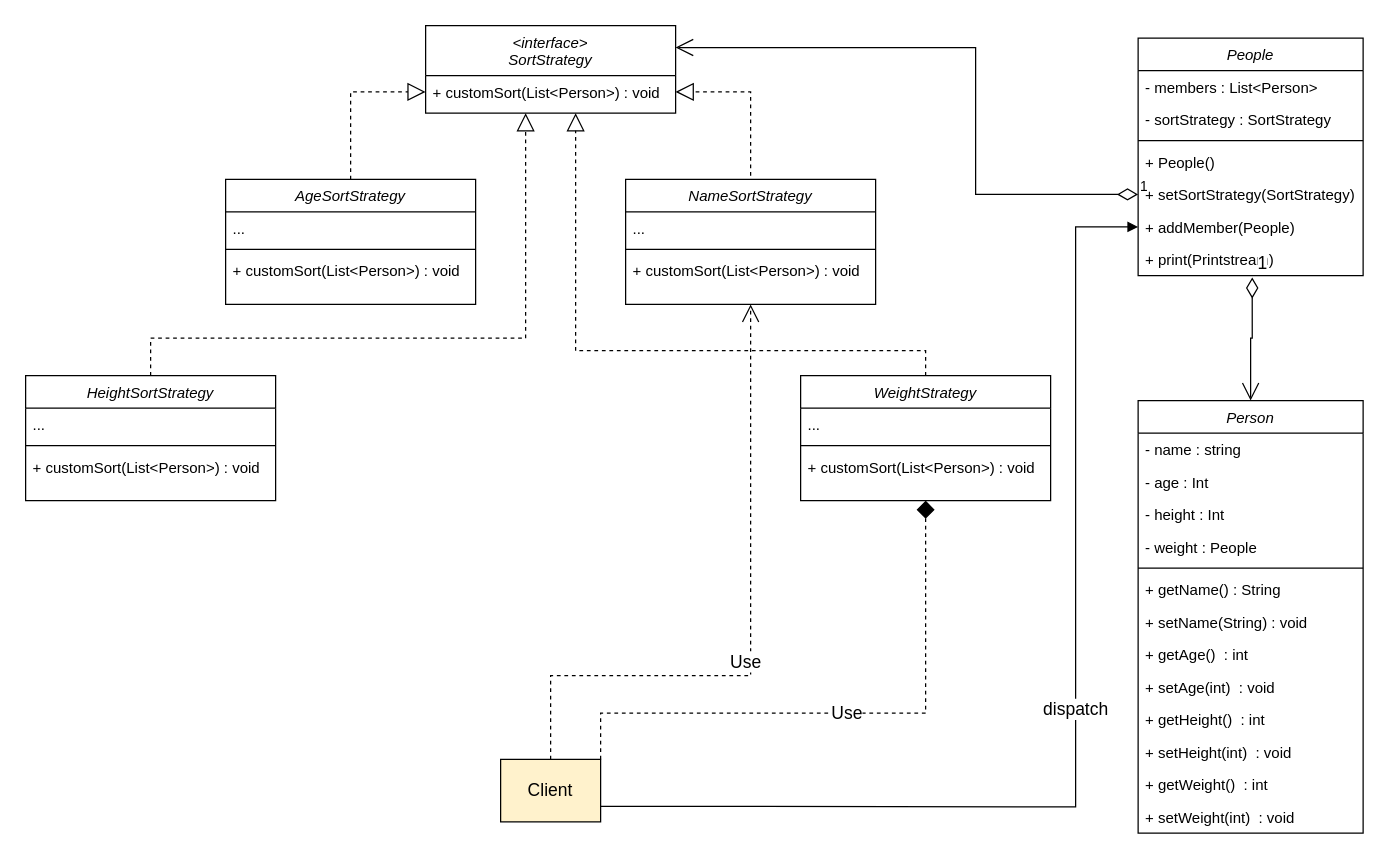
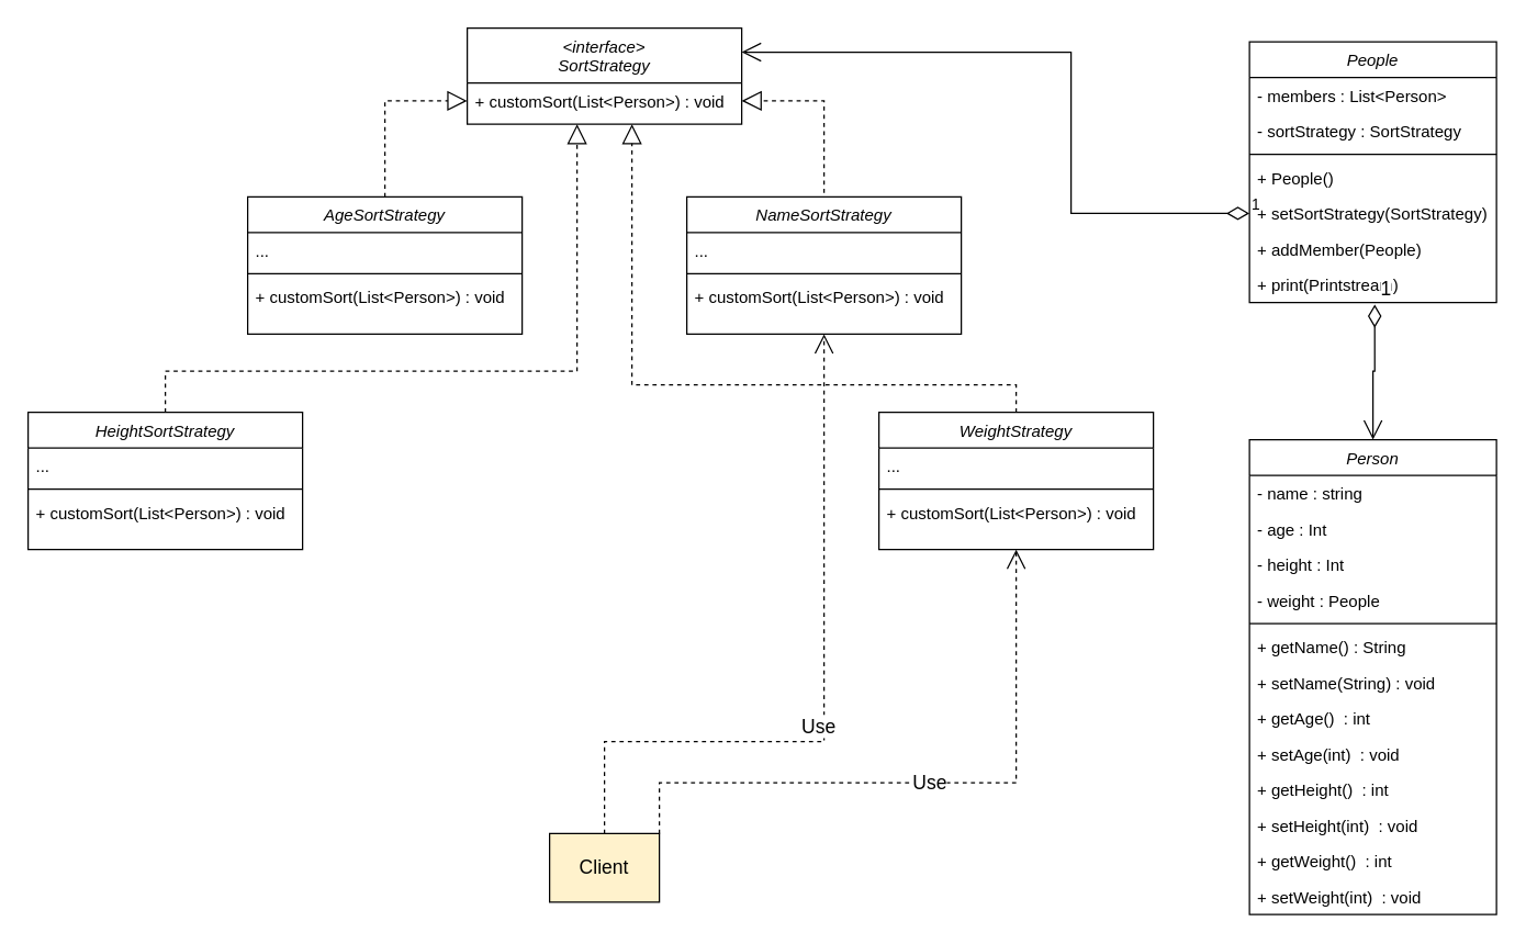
  <mxCell id="0" />
  <mxCell id="1" parent="0" />
  <mxCell id="2" value="AgeSortStrategy" style="swimlane;fontStyle=2;align=center;verticalAlign=top;childLayout=stackLayout;horizontal=1;startSize=26;horizontalStack=0;resizeParent=1;resizeLast=0;collapsible=1;marginBottom=0;rounded=0;shadow=0;strokeWidth=1;" parent="1" vertex="1"><mxGeometry x="180" y="143" width="200" height="100" as="geometry"><mxRectangle x="230" y="140" width="160" height="26" as="alternateBounds" /></mxGeometry></mxCell>
  <mxCell id="3" value="..." style="text;align=left;verticalAlign=top;spacingLeft=4;spacingRight=4;overflow=hidden;rotatable=0;points=[[0,0.5],[1,0.5]];portConstraint=eastwest;" parent="2" vertex="1"><mxGeometry y="26" width="200" height="26" as="geometry" /></mxCell>
  <mxCell id="4" value="" style="line;html=1;strokeWidth=1;align=left;verticalAlign=middle;spacingTop=-1;spacingLeft=3;spacingRight=3;rotatable=0;labelPosition=right;points=[];portConstraint=eastwest;" parent="2" vertex="1"><mxGeometry y="52" width="200" height="8" as="geometry" /></mxCell>
  <mxCell id="5" value="+ customSort(List&lt;Person&gt;) : void" style="text;align=left;verticalAlign=top;spacingLeft=4;spacingRight=4;overflow=hidden;rotatable=0;points=[[0,0.5],[1,0.5]];portConstraint=eastwest;rounded=0;shadow=0;html=0;" parent="2" vertex="1"><mxGeometry y="60" width="200" height="26" as="geometry" /></mxCell>
  <mxCell id="6" value="HeightSortStrategy" style="swimlane;fontStyle=2;align=center;verticalAlign=top;childLayout=stackLayout;horizontal=1;startSize=26;horizontalStack=0;resizeParent=1;resizeLast=0;collapsible=1;marginBottom=0;rounded=0;shadow=0;strokeWidth=1;" parent="1" vertex="1"><mxGeometry x="20" y="300" width="200" height="100" as="geometry"><mxRectangle x="230" y="140" width="160" height="26" as="alternateBounds" /></mxGeometry></mxCell>
  <mxCell id="7" value="..." style="text;align=left;verticalAlign=top;spacingLeft=4;spacingRight=4;overflow=hidden;rotatable=0;points=[[0,0.5],[1,0.5]];portConstraint=eastwest;" parent="6" vertex="1"><mxGeometry y="26" width="200" height="26" as="geometry" /></mxCell>
  <mxCell id="8" value="" style="line;html=1;strokeWidth=1;align=left;verticalAlign=middle;spacingTop=-1;spacingLeft=3;spacingRight=3;rotatable=0;labelPosition=right;points=[];portConstraint=eastwest;" parent="6" vertex="1"><mxGeometry y="52" width="200" height="8" as="geometry" /></mxCell>
  <mxCell id="9" value="+ customSort(List&lt;Person&gt;) : void" style="text;align=left;verticalAlign=top;spacingLeft=4;spacingRight=4;overflow=hidden;rotatable=0;points=[[0,0.5],[1,0.5]];portConstraint=eastwest;rounded=0;shadow=0;html=0;" parent="6" vertex="1"><mxGeometry y="60" width="200" height="26" as="geometry" /></mxCell>
  <mxCell id="10" value="NameSortStrategy" style="swimlane;fontStyle=2;align=center;verticalAlign=top;childLayout=stackLayout;horizontal=1;startSize=26;horizontalStack=0;resizeParent=1;resizeLast=0;collapsible=1;marginBottom=0;rounded=0;shadow=0;strokeWidth=1;" parent="1" vertex="1"><mxGeometry x="500" y="143" width="200" height="100" as="geometry"><mxRectangle x="230" y="140" width="160" height="26" as="alternateBounds" /></mxGeometry></mxCell>
  <mxCell id="11" value="..." style="text;align=left;verticalAlign=top;spacingLeft=4;spacingRight=4;overflow=hidden;rotatable=0;points=[[0,0.5],[1,0.5]];portConstraint=eastwest;" parent="10" vertex="1"><mxGeometry y="26" width="200" height="26" as="geometry" /></mxCell>
  <mxCell id="12" value="" style="line;html=1;strokeWidth=1;align=left;verticalAlign=middle;spacingTop=-1;spacingLeft=3;spacingRight=3;rotatable=0;labelPosition=right;points=[];portConstraint=eastwest;" parent="10" vertex="1"><mxGeometry y="52" width="200" height="8" as="geometry" /></mxCell>
  <mxCell id="13" value="+ customSort(List&lt;Person&gt;) : void" style="text;align=left;verticalAlign=top;spacingLeft=4;spacingRight=4;overflow=hidden;rotatable=0;points=[[0,0.5],[1,0.5]];portConstraint=eastwest;rounded=0;shadow=0;html=0;" parent="10" vertex="1"><mxGeometry y="60" width="200" height="26" as="geometry" /></mxCell>
  <mxCell id="14" value="WeightStrategy" style="swimlane;fontStyle=2;align=center;verticalAlign=top;childLayout=stackLayout;horizontal=1;startSize=26;horizontalStack=0;resizeParent=1;resizeLast=0;collapsible=1;marginBottom=0;rounded=0;shadow=0;strokeWidth=1;" parent="1" vertex="1"><mxGeometry x="640" y="300" width="200" height="100" as="geometry"><mxRectangle x="230" y="140" width="160" height="26" as="alternateBounds" /></mxGeometry></mxCell>
  <mxCell id="15" value="..." style="text;align=left;verticalAlign=top;spacingLeft=4;spacingRight=4;overflow=hidden;rotatable=0;points=[[0,0.5],[1,0.5]];portConstraint=eastwest;" parent="14" vertex="1"><mxGeometry y="26" width="200" height="26" as="geometry" /></mxCell>
  <mxCell id="16" value="" style="line;html=1;strokeWidth=1;align=left;verticalAlign=middle;spacingTop=-1;spacingLeft=3;spacingRight=3;rotatable=0;labelPosition=right;points=[];portConstraint=eastwest;" parent="14" vertex="1"><mxGeometry y="52" width="200" height="8" as="geometry" /></mxCell>
  <mxCell id="17" value="+ customSort(List&lt;Person&gt;) : void" style="text;align=left;verticalAlign=top;spacingLeft=4;spacingRight=4;overflow=hidden;rotatable=0;points=[[0,0.5],[1,0.5]];portConstraint=eastwest;rounded=0;shadow=0;html=0;" parent="14" vertex="1"><mxGeometry y="60" width="200" height="26" as="geometry" /></mxCell>
  <mxCell id="18" value="&lt;interface&gt;&#10;SortStrategy" style="swimlane;fontStyle=2;align=center;verticalAlign=top;childLayout=stackLayout;horizontal=1;startSize=40;horizontalStack=0;resizeParent=1;resizeLast=0;collapsible=1;marginBottom=0;rounded=0;shadow=0;strokeWidth=1;" parent="1" vertex="1"><mxGeometry x="340" y="20" width="200" height="70" as="geometry"><mxRectangle x="230" y="140" width="160" height="26" as="alternateBounds" /></mxGeometry></mxCell>
  <mxCell id="19" value="+ customSort(List&lt;Person&gt;) : void" style="text;align=left;verticalAlign=top;spacingLeft=4;spacingRight=4;overflow=hidden;rotatable=0;points=[[0,0.5],[1,0.5]];portConstraint=eastwest;rounded=0;shadow=0;html=0;" parent="18" vertex="1"><mxGeometry y="40" width="200" height="26" as="geometry" /></mxCell>
  <mxCell id="20" value="People" style="swimlane;fontStyle=2;align=center;verticalAlign=top;childLayout=stackLayout;horizontal=1;startSize=26;horizontalStack=0;resizeParent=1;resizeLast=0;collapsible=1;marginBottom=0;rounded=0;shadow=0;strokeWidth=1;" parent="1" vertex="1"><mxGeometry x="910" y="30" width="180" height="190" as="geometry"><mxRectangle x="230" y="140" width="160" height="26" as="alternateBounds" /></mxGeometry></mxCell>
  <mxCell id="21" value="- members : List&lt;Person&gt;" style="text;align=left;verticalAlign=top;spacingLeft=4;spacingRight=4;overflow=hidden;rotatable=0;points=[[0,0.5],[1,0.5]];portConstraint=eastwest;" parent="20" vertex="1"><mxGeometry y="26" width="180" height="26" as="geometry" /></mxCell>
  <mxCell id="22" value="- sortStrategy : SortStrategy" style="text;align=left;verticalAlign=top;spacingLeft=4;spacingRight=4;overflow=hidden;rotatable=0;points=[[0,0.5],[1,0.5]];portConstraint=eastwest;" parent="20" vertex="1"><mxGeometry y="52" width="180" height="26" as="geometry" /></mxCell>
  <mxCell id="23" value="" style="line;html=1;strokeWidth=1;align=left;verticalAlign=middle;spacingTop=-1;spacingLeft=3;spacingRight=3;rotatable=0;labelPosition=right;points=[];portConstraint=eastwest;" parent="20" vertex="1"><mxGeometry y="78" width="180" height="8" as="geometry" /></mxCell>
  <mxCell id="24" value="+ People()" style="text;align=left;verticalAlign=top;spacingLeft=4;spacingRight=4;overflow=hidden;rotatable=0;points=[[0,0.5],[1,0.5]];portConstraint=eastwest;rounded=0;shadow=0;html=0;" parent="20" vertex="1"><mxGeometry y="86" width="180" height="26" as="geometry" /></mxCell>
  <mxCell id="25" value="+ setSortStrategy(SortStrategy)" style="text;align=left;verticalAlign=top;spacingLeft=4;spacingRight=4;overflow=hidden;rotatable=0;points=[[0,0.5],[1,0.5]];portConstraint=eastwest;rounded=0;shadow=0;html=0;" parent="20" vertex="1"><mxGeometry y="112" width="180" height="26" as="geometry" /></mxCell>
  <mxCell id="26" value="+ addMember(People)" style="text;align=left;verticalAlign=top;spacingLeft=4;spacingRight=4;overflow=hidden;rotatable=0;points=[[0,0.5],[1,0.5]];portConstraint=eastwest;rounded=0;shadow=0;html=0;" parent="20" vertex="1"><mxGeometry y="138" width="180" height="26" as="geometry" /></mxCell>
  <mxCell id="27" value="+ print(Printstream)" style="text;align=left;verticalAlign=top;spacingLeft=4;spacingRight=4;overflow=hidden;rotatable=0;points=[[0,0.5],[1,0.5]];portConstraint=eastwest;rounded=0;shadow=0;html=0;" parent="20" vertex="1"><mxGeometry y="164" width="180" height="26" as="geometry" /></mxCell>
  <mxCell id="28" value="Person" style="swimlane;fontStyle=2;align=center;verticalAlign=top;childLayout=stackLayout;horizontal=1;startSize=26;horizontalStack=0;resizeParent=1;resizeLast=0;collapsible=1;marginBottom=0;rounded=0;shadow=0;strokeWidth=1;" parent="1" vertex="1"><mxGeometry x="910" y="320" width="180" height="346" as="geometry"><mxRectangle x="230" y="140" width="160" height="26" as="alternateBounds" /></mxGeometry></mxCell>
  <mxCell id="29" value="- name : string" style="text;align=left;verticalAlign=top;spacingLeft=4;spacingRight=4;overflow=hidden;rotatable=0;points=[[0,0.5],[1,0.5]];portConstraint=eastwest;" parent="28" vertex="1"><mxGeometry y="26" width="180" height="26" as="geometry" /></mxCell>
  <mxCell id="30" value="- age : Int" style="text;align=left;verticalAlign=top;spacingLeft=4;spacingRight=4;overflow=hidden;rotatable=0;points=[[0,0.5],[1,0.5]];portConstraint=eastwest;" parent="28" vertex="1"><mxGeometry y="52" width="180" height="26" as="geometry" /></mxCell>
  <mxCell id="31" value="- height : Int" style="text;align=left;verticalAlign=top;spacingLeft=4;spacingRight=4;overflow=hidden;rotatable=0;points=[[0,0.5],[1,0.5]];portConstraint=eastwest;" parent="28" vertex="1"><mxGeometry y="78" width="180" height="26" as="geometry" /></mxCell>
  <mxCell id="32" value="- weight : People" style="text;align=left;verticalAlign=top;spacingLeft=4;spacingRight=4;overflow=hidden;rotatable=0;points=[[0,0.5],[1,0.5]];portConstraint=eastwest;" parent="28" vertex="1"><mxGeometry y="104" width="180" height="26" as="geometry" /></mxCell>
  <mxCell id="33" value="" style="line;html=1;strokeWidth=1;align=left;verticalAlign=middle;spacingTop=-1;spacingLeft=3;spacingRight=3;rotatable=0;labelPosition=right;points=[];portConstraint=eastwest;" parent="28" vertex="1"><mxGeometry y="130" width="180" height="8" as="geometry" /></mxCell>
  <mxCell id="34" value="+ getName() : String" style="text;align=left;verticalAlign=top;spacingLeft=4;spacingRight=4;overflow=hidden;rotatable=0;points=[[0,0.5],[1,0.5]];portConstraint=eastwest;rounded=0;shadow=0;html=0;" parent="28" vertex="1"><mxGeometry y="138" width="180" height="26" as="geometry" /></mxCell>
  <mxCell id="35" value="+ setName(String) : void" style="text;align=left;verticalAlign=top;spacingLeft=4;spacingRight=4;overflow=hidden;rotatable=0;points=[[0,0.5],[1,0.5]];portConstraint=eastwest;rounded=0;shadow=0;html=0;" parent="28" vertex="1"><mxGeometry y="164" width="180" height="26" as="geometry" /></mxCell>
  <mxCell id="36" value="+ getAge()  : int" style="text;align=left;verticalAlign=top;spacingLeft=4;spacingRight=4;overflow=hidden;rotatable=0;points=[[0,0.5],[1,0.5]];portConstraint=eastwest;rounded=0;shadow=0;html=0;" parent="28" vertex="1"><mxGeometry y="190" width="180" height="26" as="geometry" /></mxCell>
  <mxCell id="37" value="+ setAge(int)  : void" style="text;align=left;verticalAlign=top;spacingLeft=4;spacingRight=4;overflow=hidden;rotatable=0;points=[[0,0.5],[1,0.5]];portConstraint=eastwest;rounded=0;shadow=0;html=0;" parent="28" vertex="1"><mxGeometry y="216" width="180" height="26" as="geometry" /></mxCell>
  <mxCell id="38" value="+ getHeight()  : int" style="text;align=left;verticalAlign=top;spacingLeft=4;spacingRight=4;overflow=hidden;rotatable=0;points=[[0,0.5],[1,0.5]];portConstraint=eastwest;rounded=0;shadow=0;html=0;" parent="28" vertex="1"><mxGeometry y="242" width="180" height="26" as="geometry" /></mxCell>
  <mxCell id="39" value="+ setHeight(int)  : void" style="text;align=left;verticalAlign=top;spacingLeft=4;spacingRight=4;overflow=hidden;rotatable=0;points=[[0,0.5],[1,0.5]];portConstraint=eastwest;rounded=0;shadow=0;html=0;" parent="28" vertex="1"><mxGeometry y="268" width="180" height="26" as="geometry" /></mxCell>
  <mxCell id="40" value="+ getWeight()  : int" style="text;align=left;verticalAlign=top;spacingLeft=4;spacingRight=4;overflow=hidden;rotatable=0;points=[[0,0.5],[1,0.5]];portConstraint=eastwest;rounded=0;shadow=0;html=0;" parent="28" vertex="1"><mxGeometry y="294" width="180" height="26" as="geometry" /></mxCell>
  <mxCell id="41" value="+ setWeight(int)  : void" style="text;align=left;verticalAlign=top;spacingLeft=4;spacingRight=4;overflow=hidden;rotatable=0;points=[[0,0.5],[1,0.5]];portConstraint=eastwest;rounded=0;shadow=0;html=0;" parent="28" vertex="1"><mxGeometry y="320" width="180" height="26" as="geometry" /></mxCell>
  <mxCell id="42" value="" style="endArrow=block;dashed=1;endFill=0;endSize=12;html=1;rounded=0;exitX=0.5;exitY=0;exitDx=0;exitDy=0;entryX=0;entryY=0.5;entryDx=0;entryDy=0;" parent="1" source="2" target="19" edge="1"><mxGeometry width="160" relative="1" as="geometry"><mxPoint x="350" y="220" as="sourcePoint" /><mxPoint x="510" y="220" as="targetPoint" /><Array as="points"><mxPoint x="280" y="73" /></Array></mxGeometry></mxCell>
  <mxCell id="43" value="" style="endArrow=block;dashed=1;endFill=0;endSize=12;html=1;rounded=0;entryX=1;entryY=0.5;entryDx=0;entryDy=0;" parent="1" target="19" edge="1"><mxGeometry width="160" relative="1" as="geometry"><mxPoint x="600" y="140" as="sourcePoint" /><mxPoint x="510" y="220" as="targetPoint" /><Array as="points"><mxPoint x="600" y="73" /></Array></mxGeometry></mxCell>
  <mxCell id="44" value="" style="endArrow=block;dashed=1;endFill=0;endSize=12;html=1;rounded=0;exitX=0.5;exitY=0;exitDx=0;exitDy=0;" parent="1" source="6" edge="1"><mxGeometry width="160" relative="1" as="geometry"><mxPoint x="350" y="220" as="sourcePoint" /><mxPoint x="420" y="90" as="targetPoint" /><Array as="points"><mxPoint x="120" y="270" /><mxPoint x="420" y="270" /></Array></mxGeometry></mxCell>
  <mxCell id="45" value="" style="endArrow=block;dashed=1;endFill=0;endSize=12;html=1;rounded=0;exitX=0.5;exitY=0;exitDx=0;exitDy=0;" parent="1" source="14" edge="1"><mxGeometry width="160" relative="1" as="geometry"><mxPoint x="350" y="220" as="sourcePoint" /><mxPoint x="460" y="90" as="targetPoint" /><Array as="points"><mxPoint x="740" y="280" /><mxPoint x="460" y="280" /></Array></mxGeometry></mxCell>
  <mxCell id="46" value="1" style="endArrow=open;html=1;endSize=12;startArrow=diamondThin;startSize=14;startFill=0;edgeStyle=orthogonalEdgeStyle;align=left;verticalAlign=bottom;rounded=0;exitX=0;exitY=0.5;exitDx=0;exitDy=0;entryX=1;entryY=0.25;entryDx=0;entryDy=0;" parent="1" source="25" target="18" edge="1"><mxGeometry x="-1" y="3" relative="1" as="geometry"><mxPoint x="820" y="440" as="sourcePoint" /><mxPoint x="860" y="240" as="targetPoint" /><Array as="points"><mxPoint x="780" y="155" /><mxPoint x="780" y="38" /></Array></mxGeometry></mxCell>
  <mxCell id="47" value="&lt;font style=&quot;font-size: 14px;&quot;&gt;Client&lt;/font&gt;" style="rounded=0;whiteSpace=wrap;html=1;fillColor=#fff2cc;" vertex="1" parent="1"><mxGeometry x="400" y="607" width="80" height="50" as="geometry" /></mxCell>
- <mxCell id="48" value="Use" style="endArrow=diamond;endSize=12;dashed=1;html=1;rounded=0;fontSize=14;entryX=0.5;entryY=1;entryDx=0;entryDy=0;exitX=1;exitY=0;exitDx=0;exitDy=0;" edge="1" parent="1" source="47" target="14"><mxGeometry width="160" relative="1" as="geometry"><mxPoint x="170" y="650" as="sourcePoint" /><mxPoint x="330" y="650" as="targetPoint" /><Array as="points"><mxPoint x="480" y="570" /><mxPoint x="740" y="570" /></Array></mxGeometry></mxCell>
+ <mxCell id="48" value="Use" style="endArrow=open;endSize=12;dashed=1;html=1;rounded=0;fontSize=14;entryX=0.5;entryY=1;entryDx=0;entryDy=0;exitX=1;exitY=0;exitDx=0;exitDy=0;" edge="1" parent="1" source="47" target="14"><mxGeometry width="160" relative="1" as="geometry"><mxPoint x="170" y="650" as="sourcePoint" /><mxPoint x="330" y="650" as="targetPoint" /><Array as="points"><mxPoint x="480" y="570" /><mxPoint x="740" y="570" /></Array></mxGeometry></mxCell>
  <mxCell id="49" value="Use" style="endArrow=open;endSize=12;dashed=1;html=1;rounded=0;fontSize=14;entryX=0.5;entryY=1;entryDx=0;entryDy=0;exitX=0.5;exitY=0;exitDx=0;exitDy=0;" edge="1" parent="1" source="47" target="10"><mxGeometry x="-0.09" y="4" width="160" relative="1" as="geometry"><mxPoint x="620" y="610" as="sourcePoint" /><mxPoint x="780" y="610" as="targetPoint" /><Array as="points"><mxPoint x="440" y="540" /><mxPoint x="600" y="540" /></Array><mxPoint as="offset" /></mxGeometry></mxCell>
- <mxCell id="50" value="dispatch" style="html=1;verticalAlign=bottom;endArrow=block;rounded=0;fontSize=14;entryX=0;entryY=0.5;entryDx=0;entryDy=0;exitX=1;exitY=0.75;exitDx=0;exitDy=0;" edge="1" parent="1" source="47" target="26"><mxGeometry width="80" relative="1" as="geometry"><mxPoint x="490" y="640" as="sourcePoint" /><mxPoint x="620" y="640" as="targetPoint" /><Array as="points"><mxPoint x="860" y="645" /><mxPoint x="860" y="460" /><mxPoint x="860" y="181" /></Array></mxGeometry></mxCell>
  <mxCell id="51" value="1" style="endArrow=open;html=1;endSize=12;startArrow=diamondThin;startSize=14;startFill=0;edgeStyle=orthogonalEdgeStyle;align=left;verticalAlign=bottom;rounded=0;fontSize=14;exitX=0.507;exitY=1.055;exitDx=0;exitDy=0;exitPerimeter=0;" edge="1" parent="1" source="27" target="28"><mxGeometry x="-1" y="3" relative="1" as="geometry"><mxPoint x="1030" y="260" as="sourcePoint" /><mxPoint x="1190" y="260" as="targetPoint" /><Array as="points"><mxPoint x="1000" y="270" /></Array></mxGeometry></mxCell>
